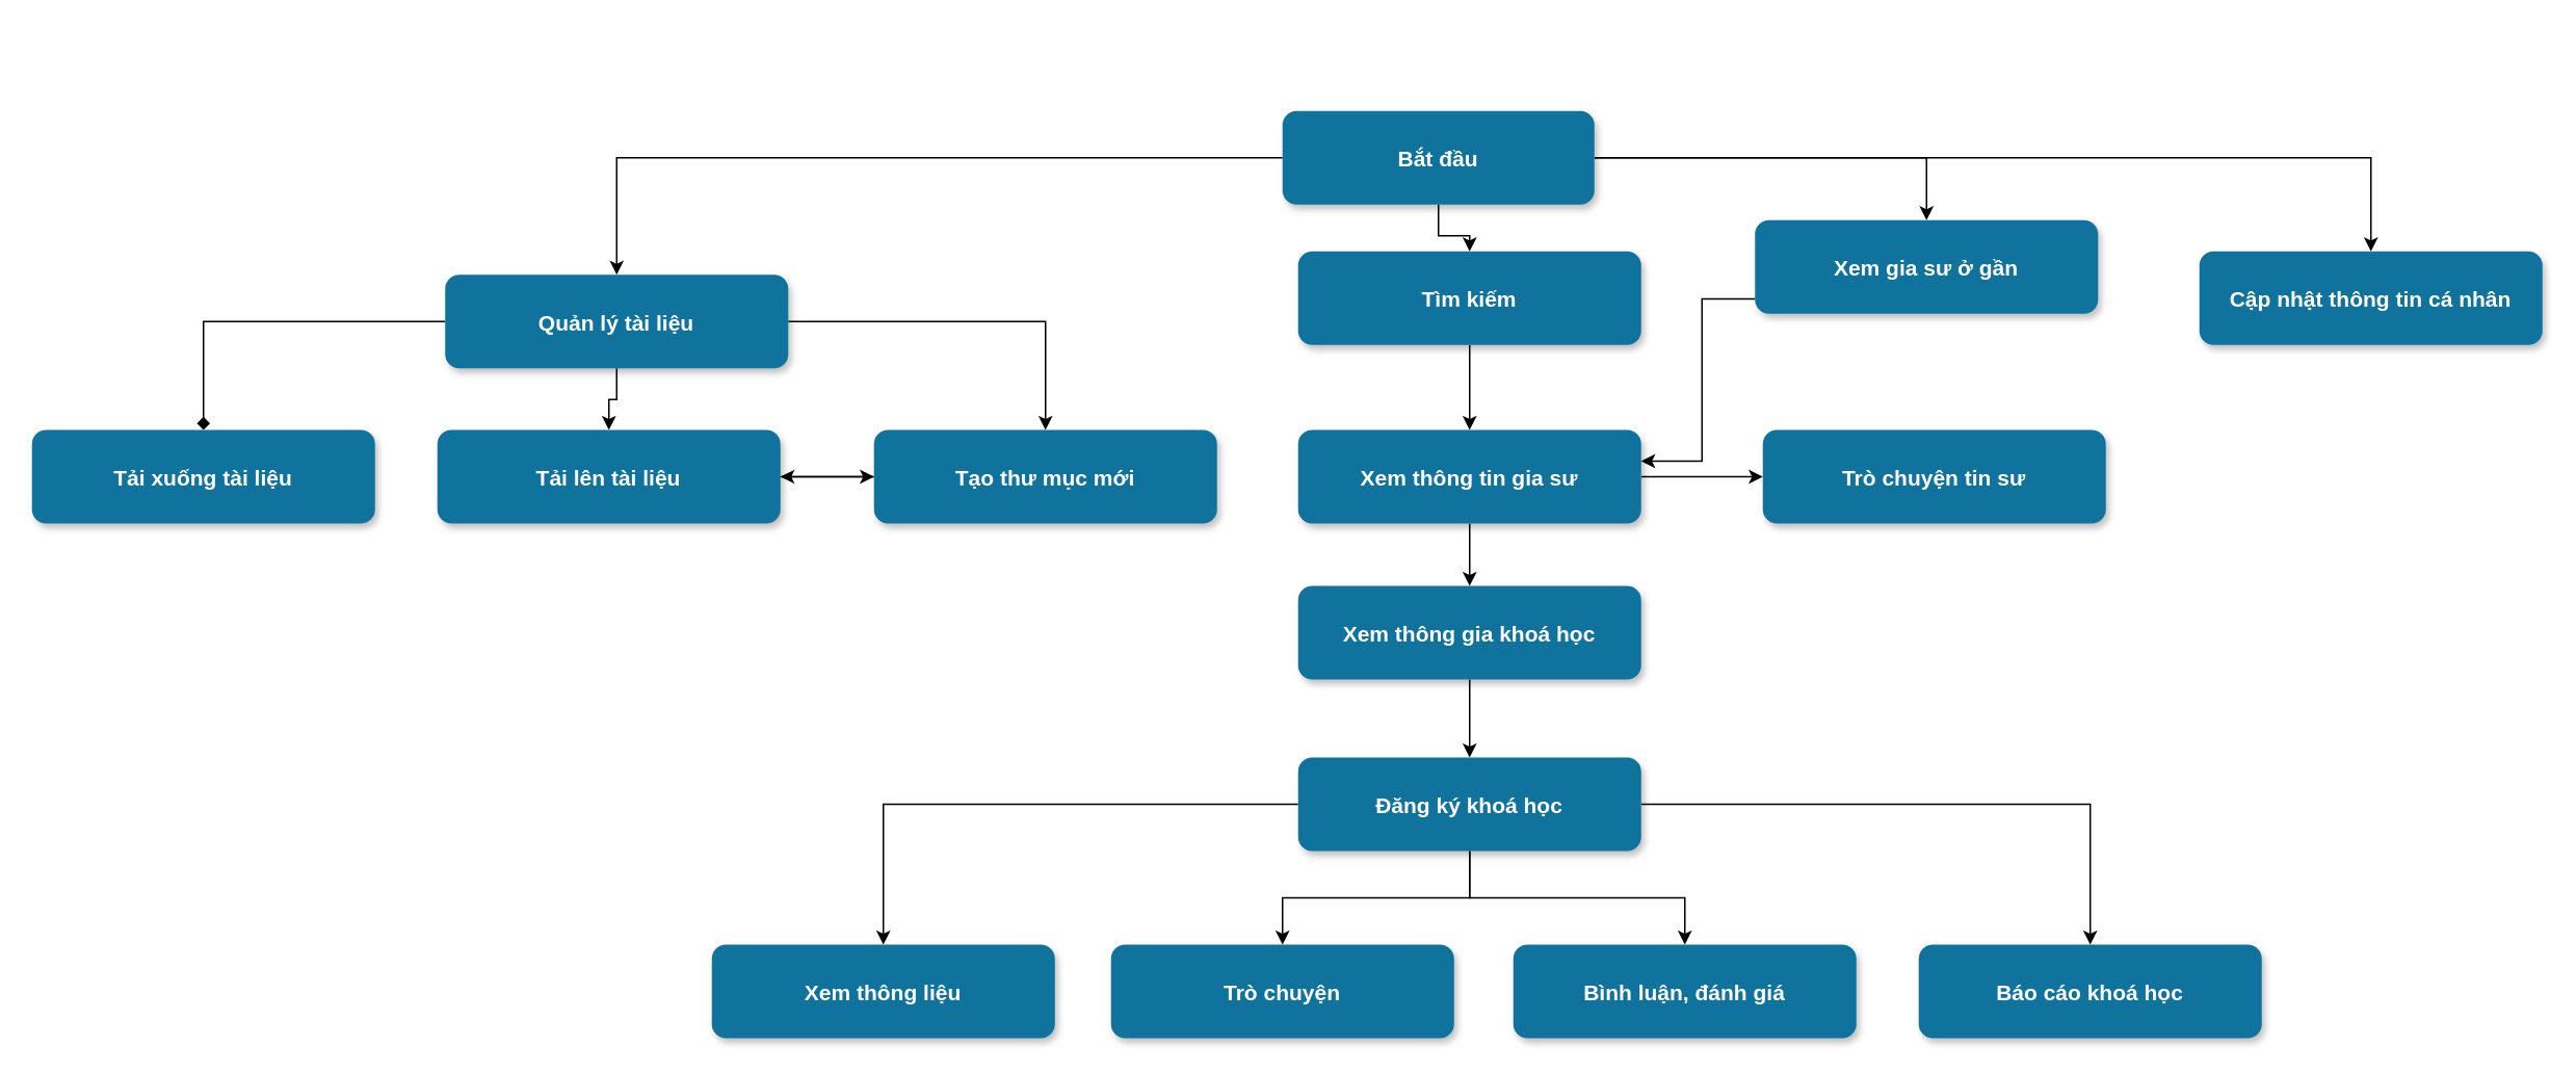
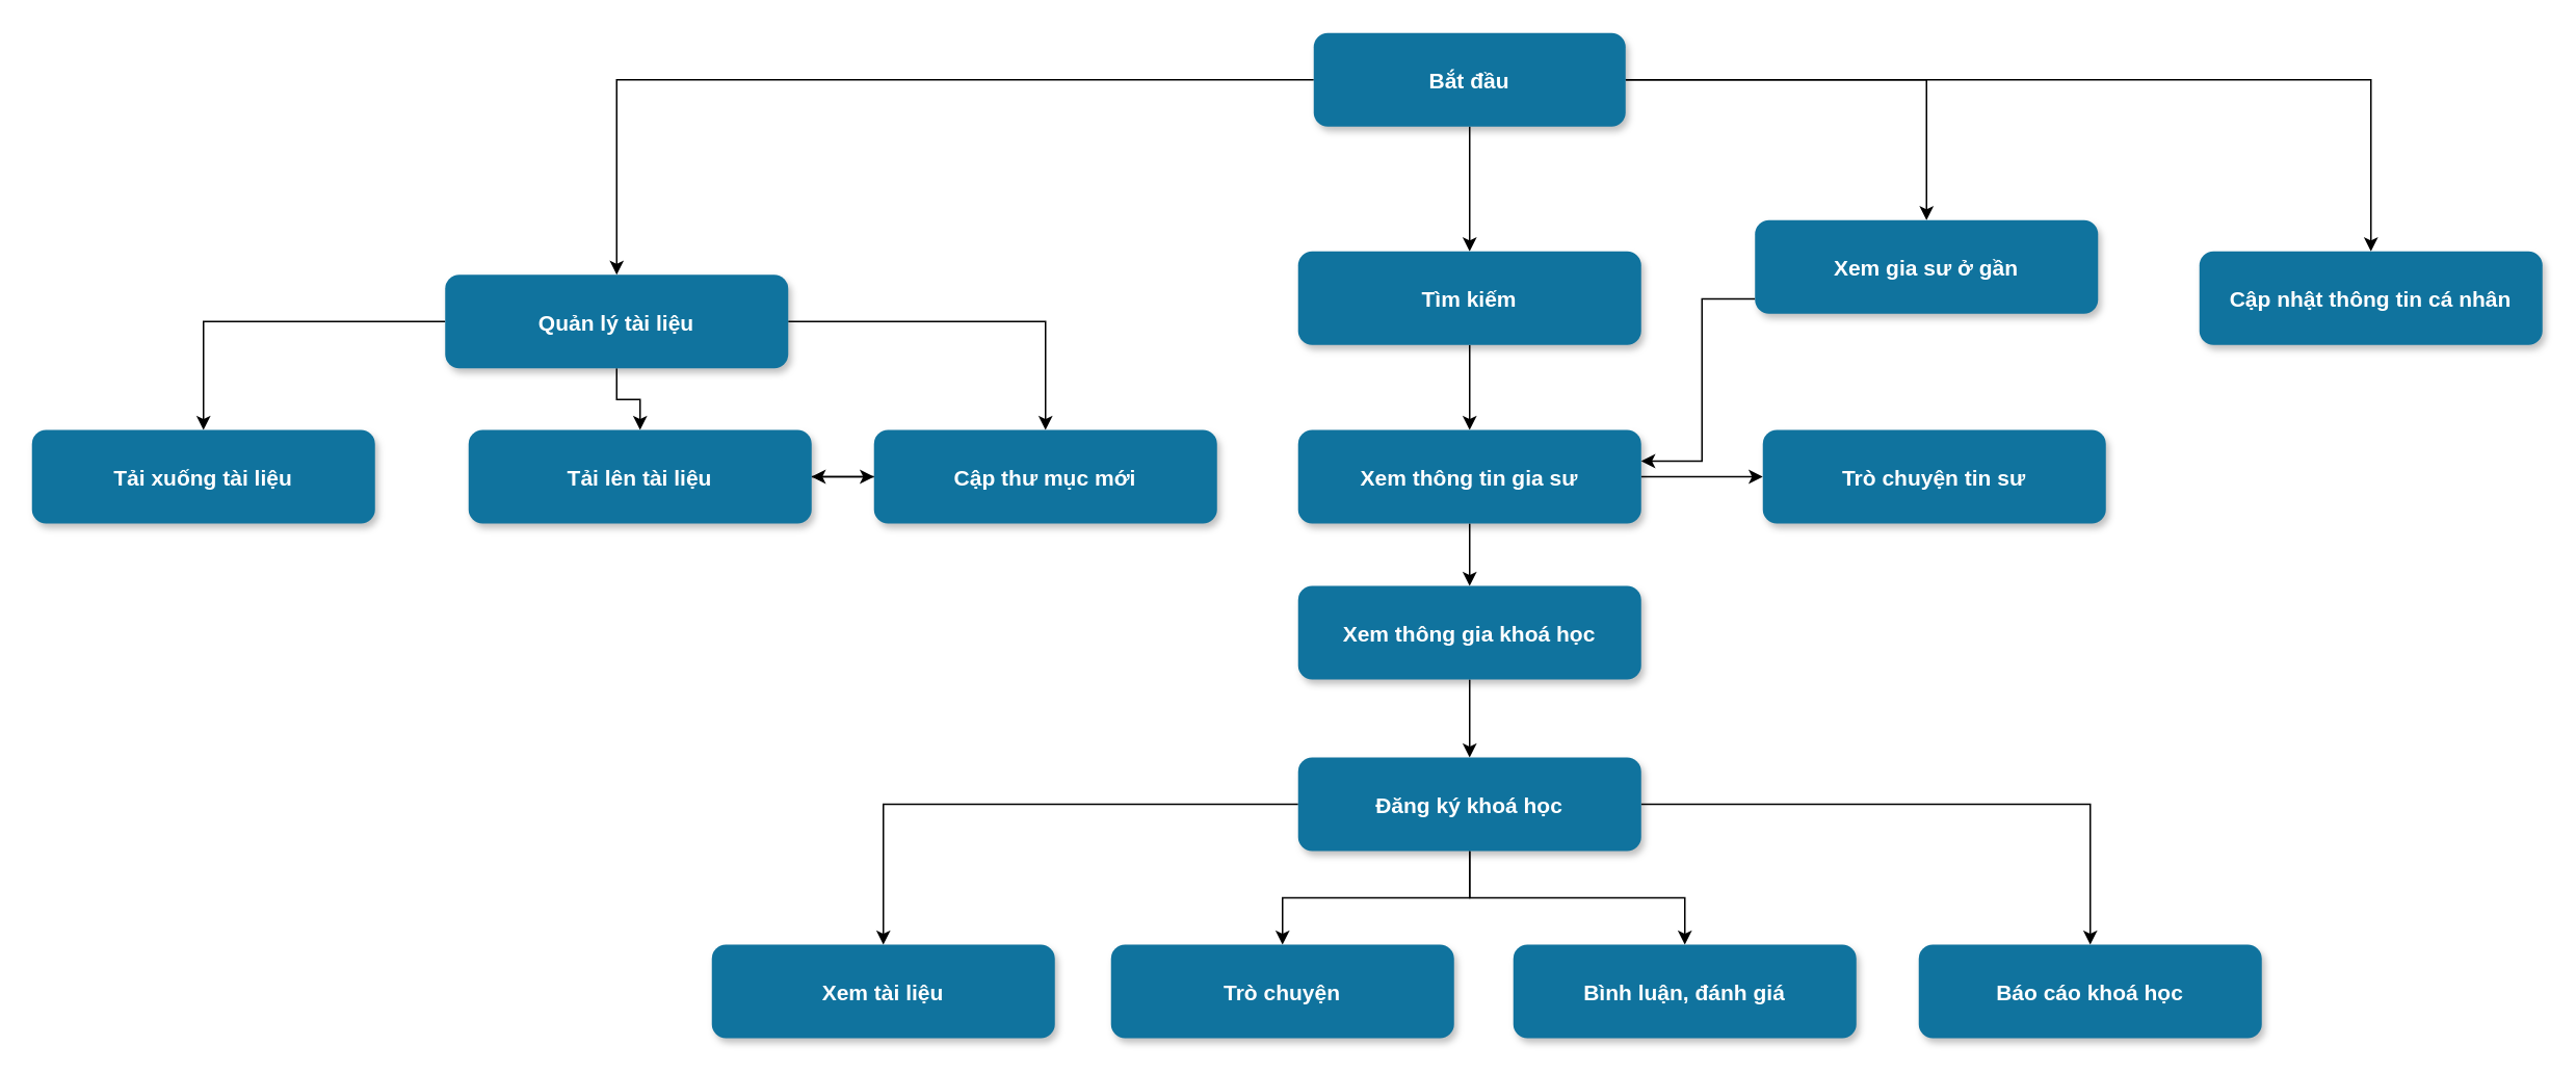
  <mxCell id="0" />
  <mxCell id="1" parent="0" />
  <mxCell id="2" style="edgeStyle=orthogonalEdgeStyle;rounded=0;orthogonalLoop=1;jettySize=auto;html=1;" edge="1" parent="1" source="6" target="8"><mxGeometry relative="1" as="geometry" /></mxCell>
  <mxCell id="3" style="edgeStyle=orthogonalEdgeStyle;rounded=0;orthogonalLoop=1;jettySize=auto;html=1;" edge="1" parent="1" source="6" target="29"><mxGeometry relative="1" as="geometry" /></mxCell>
  <mxCell id="4" style="edgeStyle=orthogonalEdgeStyle;rounded=0;orthogonalLoop=1;jettySize=auto;html=1;" edge="1" parent="1" source="6" target="23"><mxGeometry relative="1" as="geometry" /></mxCell>
  <mxCell id="5" style="edgeStyle=orthogonalEdgeStyle;rounded=0;orthogonalLoop=1;jettySize=auto;html=1;" edge="1" parent="1" source="6" target="25"><mxGeometry relative="1" as="geometry" /></mxCell>
- <mxCell id="6" value="Bắt đầu" style="rounded=1;fillColor=#10739E;strokeColor=none;shadow=1;gradientColor=none;fontStyle=1;fontColor=#FFFFFF;fontSize=14;" parent="1" vertex="1"><mxGeometry x="822" y="70.5" width="200" height="60" as="geometry" /></mxCell>
+ <mxCell id="6" value="Bắt đầu" style="rounded=1;fillColor=#10739E;strokeColor=none;shadow=1;gradientColor=none;fontStyle=1;fontColor=#FFFFFF;fontSize=14;" parent="1" vertex="1"><mxGeometry x="842" y="20.5" width="200" height="60" as="geometry" /></mxCell>
  <mxCell id="7" style="edgeStyle=orthogonalEdgeStyle;rounded=0;orthogonalLoop=1;jettySize=auto;html=1;entryX=0.5;entryY=0;entryDx=0;entryDy=0;" edge="1" parent="1" source="8" target="11"><mxGeometry relative="1" as="geometry" /></mxCell>
  <mxCell id="8" value="Tìm kiếm" style="rounded=1;fillColor=#10739E;strokeColor=none;shadow=1;gradientColor=none;fontStyle=1;fontColor=#FFFFFF;fontSize=14;" parent="1" vertex="1"><mxGeometry x="832" y="160.5" width="220" height="60" as="geometry" /></mxCell>
  <mxCell id="9" style="edgeStyle=orthogonalEdgeStyle;rounded=0;orthogonalLoop=1;jettySize=auto;html=1;" edge="1" parent="1" source="11" target="13"><mxGeometry relative="1" as="geometry" /></mxCell>
  <mxCell id="10" style="edgeStyle=orthogonalEdgeStyle;rounded=0;orthogonalLoop=1;jettySize=auto;html=1;" edge="1" parent="1" source="11" target="35"><mxGeometry relative="1" as="geometry" /></mxCell>
  <mxCell id="11" value="Xem thông tin gia sư" style="rounded=1;fillColor=#10739E;strokeColor=none;shadow=1;gradientColor=none;fontStyle=1;fontColor=#FFFFFF;fontSize=14;" vertex="1" parent="1"><mxGeometry x="832" y="275" width="220" height="60" as="geometry" /></mxCell>
  <mxCell id="12" style="edgeStyle=orthogonalEdgeStyle;rounded=0;orthogonalLoop=1;jettySize=auto;html=1;" edge="1" parent="1" source="13" target="18"><mxGeometry relative="1" as="geometry" /></mxCell>
  <mxCell id="13" value="Xem thông gia khoá học" style="rounded=1;fillColor=#10739E;strokeColor=none;shadow=1;gradientColor=none;fontStyle=1;fontColor=#FFFFFF;fontSize=14;" vertex="1" parent="1"><mxGeometry x="832" y="375" width="220" height="60" as="geometry" /></mxCell>
  <mxCell id="14" style="edgeStyle=orthogonalEdgeStyle;rounded=0;orthogonalLoop=1;jettySize=auto;html=1;" edge="1" parent="1" source="18" target="19"><mxGeometry relative="1" as="geometry" /></mxCell>
  <mxCell id="15" style="edgeStyle=orthogonalEdgeStyle;rounded=0;orthogonalLoop=1;jettySize=auto;html=1;" edge="1" parent="1" source="18" target="21"><mxGeometry relative="1" as="geometry" /></mxCell>
  <mxCell id="16" style="edgeStyle=orthogonalEdgeStyle;rounded=0;orthogonalLoop=1;jettySize=auto;html=1;entryX=0.5;entryY=0;entryDx=0;entryDy=0;" edge="1" parent="1" source="18" target="22"><mxGeometry relative="1" as="geometry" /></mxCell>
  <mxCell id="17" style="edgeStyle=orthogonalEdgeStyle;rounded=0;orthogonalLoop=1;jettySize=auto;html=1;entryX=0.5;entryY=0;entryDx=0;entryDy=0;" edge="1" parent="1" source="18" target="20"><mxGeometry relative="1" as="geometry" /></mxCell>
  <mxCell id="18" value="Đăng ký khoá học" style="rounded=1;fillColor=#10739E;strokeColor=none;shadow=1;gradientColor=none;fontStyle=1;fontColor=#FFFFFF;fontSize=14;" vertex="1" parent="1"><mxGeometry x="832" y="485" width="220" height="60" as="geometry" /></mxCell>
- <mxCell id="19" value="Xem thông liệu" style="rounded=1;fillColor=#10739E;strokeColor=none;shadow=1;gradientColor=none;fontStyle=1;fontColor=#FFFFFF;fontSize=14;" vertex="1" parent="1"><mxGeometry x="456" y="605" width="220" height="60" as="geometry" /></mxCell>
+ <mxCell id="19" value="Xem tài liệu" style="rounded=1;fillColor=#10739E;strokeColor=none;shadow=1;gradientColor=none;fontStyle=1;fontColor=#FFFFFF;fontSize=14;" vertex="1" parent="1"><mxGeometry x="456" y="605" width="220" height="60" as="geometry" /></mxCell>
  <mxCell id="20" value="Trò chuyện" style="rounded=1;fillColor=#10739E;strokeColor=none;shadow=1;gradientColor=none;fontStyle=1;fontColor=#FFFFFF;fontSize=14;" vertex="1" parent="1"><mxGeometry x="712" y="605" width="220" height="60" as="geometry" /></mxCell>
  <mxCell id="21" value="Bình luận, đánh giá" style="rounded=1;fillColor=#10739E;strokeColor=none;shadow=1;gradientColor=none;fontStyle=1;fontColor=#FFFFFF;fontSize=14;" vertex="1" parent="1"><mxGeometry x="970" y="605" width="220" height="60" as="geometry" /></mxCell>
  <mxCell id="22" value="Báo cáo khoá học" style="rounded=1;fillColor=#10739E;strokeColor=none;shadow=1;gradientColor=none;fontStyle=1;fontColor=#FFFFFF;fontSize=14;" vertex="1" parent="1"><mxGeometry x="1230" y="605" width="220" height="60" as="geometry" /></mxCell>
  <mxCell id="23" value="Cập nhật thông tin cá nhân" style="rounded=1;fillColor=#10739E;strokeColor=none;shadow=1;gradientColor=none;fontStyle=1;fontColor=#FFFFFF;fontSize=14;" vertex="1" parent="1"><mxGeometry x="1410" y="160.5" width="220" height="60" as="geometry" /></mxCell>
  <mxCell id="24" style="edgeStyle=orthogonalEdgeStyle;rounded=0;orthogonalLoop=1;jettySize=auto;html=1;" edge="1" parent="1" source="25"><mxGeometry relative="1" as="geometry"><mxPoint x="1052" y="295" as="targetPoint" /><Array as="points"><mxPoint x="1091" y="191" /><mxPoint x="1091" y="295" /><mxPoint x="1052" y="295" /></Array></mxGeometry></mxCell>
  <mxCell id="25" value="Xem gia sư ở gần" style="rounded=1;fillColor=#10739E;strokeColor=none;shadow=1;gradientColor=none;fontStyle=1;fontColor=#FFFFFF;fontSize=14;" vertex="1" parent="1"><mxGeometry x="1125" y="140.5" width="220" height="60" as="geometry" /></mxCell>
  <mxCell id="26" style="edgeStyle=orthogonalEdgeStyle;rounded=0;orthogonalLoop=1;jettySize=auto;html=1;" edge="1" parent="1" source="29" target="31"><mxGeometry relative="1" as="geometry" /></mxCell>
  <mxCell id="27" style="edgeStyle=orthogonalEdgeStyle;rounded=0;orthogonalLoop=1;jettySize=auto;html=1;" edge="1" parent="1" source="29" target="33"><mxGeometry relative="1" as="geometry" /></mxCell>
- <mxCell id="28" style="edgeStyle=orthogonalEdgeStyle;rounded=0;orthogonalLoop=1;jettySize=auto;html=1;entryX=0.5;entryY=0;entryDx=0;entryDy=0;endArrow=diamond;" edge="1" parent="1" source="29" target="34"><mxGeometry relative="1" as="geometry" /></mxCell>
+ <mxCell id="28" style="edgeStyle=orthogonalEdgeStyle;rounded=0;orthogonalLoop=1;jettySize=auto;html=1;entryX=0.5;entryY=0;entryDx=0;entryDy=0;" edge="1" parent="1" source="29" target="34"><mxGeometry relative="1" as="geometry" /></mxCell>
  <mxCell id="29" value="Quản lý tài liệu" style="rounded=1;fillColor=#10739E;strokeColor=none;shadow=1;gradientColor=none;fontStyle=1;fontColor=#FFFFFF;fontSize=14;" vertex="1" parent="1"><mxGeometry x="285" y="175.5" width="220" height="60" as="geometry" /></mxCell>
  <mxCell id="30" style="edgeStyle=orthogonalEdgeStyle;rounded=0;orthogonalLoop=1;jettySize=auto;html=1;entryX=1;entryY=0.5;entryDx=0;entryDy=0;" edge="1" parent="1" source="31" target="33"><mxGeometry relative="1" as="geometry" /></mxCell>
- <mxCell id="31" value="Tạo thư mục mới" style="rounded=1;fillColor=#10739E;strokeColor=none;shadow=1;gradientColor=none;fontStyle=1;fontColor=#FFFFFF;fontSize=14;" vertex="1" parent="1"><mxGeometry x="560" y="275" width="220" height="60" as="geometry" /></mxCell>
+ <mxCell id="31" value="Cập thư mục mới" style="rounded=1;fillColor=#10739E;strokeColor=none;shadow=1;gradientColor=none;fontStyle=1;fontColor=#FFFFFF;fontSize=14;" vertex="1" parent="1"><mxGeometry x="560" y="275" width="220" height="60" as="geometry" /></mxCell>
  <mxCell id="32" style="edgeStyle=orthogonalEdgeStyle;rounded=0;orthogonalLoop=1;jettySize=auto;html=1;entryX=0;entryY=0.5;entryDx=0;entryDy=0;" edge="1" parent="1" source="33" target="31"><mxGeometry relative="1" as="geometry" /></mxCell>
- <mxCell id="33" value="Tải lên tài liệu" style="rounded=1;fillColor=#10739E;strokeColor=none;shadow=1;gradientColor=none;fontStyle=1;fontColor=#FFFFFF;fontSize=14;" vertex="1" parent="1"><mxGeometry x="280" y="275" width="220" height="60" as="geometry" /></mxCell>
+ <mxCell id="33" value="Tải lên tài liệu" style="rounded=1;fillColor=#10739E;strokeColor=none;shadow=1;gradientColor=none;fontStyle=1;fontColor=#FFFFFF;fontSize=14;" vertex="1" parent="1"><mxGeometry x="300" y="275" width="220" height="60" as="geometry" /></mxCell>
  <mxCell id="34" value="Tải xuống tài liệu" style="rounded=1;fillColor=#10739E;strokeColor=none;shadow=1;gradientColor=none;fontStyle=1;fontColor=#FFFFFF;fontSize=14;" vertex="1" parent="1"><mxGeometry x="20" y="275" width="220" height="60" as="geometry" /></mxCell>
  <mxCell id="35" value="Trò chuyện tin sư" style="rounded=1;fillColor=#10739E;strokeColor=none;shadow=1;gradientColor=none;fontStyle=1;fontColor=#FFFFFF;fontSize=14;" vertex="1" parent="1"><mxGeometry x="1130" y="275" width="220" height="60" as="geometry" /></mxCell>
